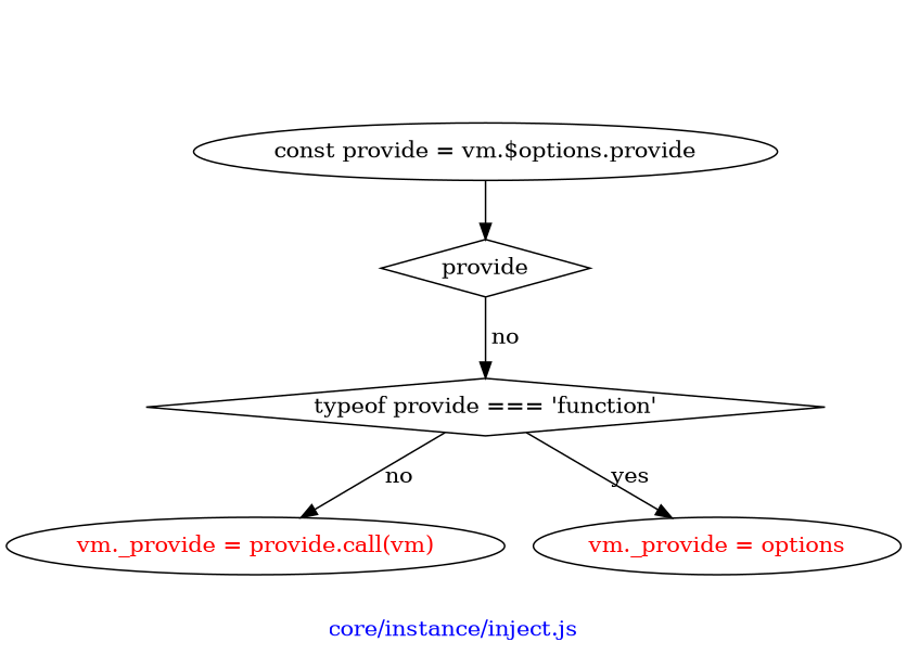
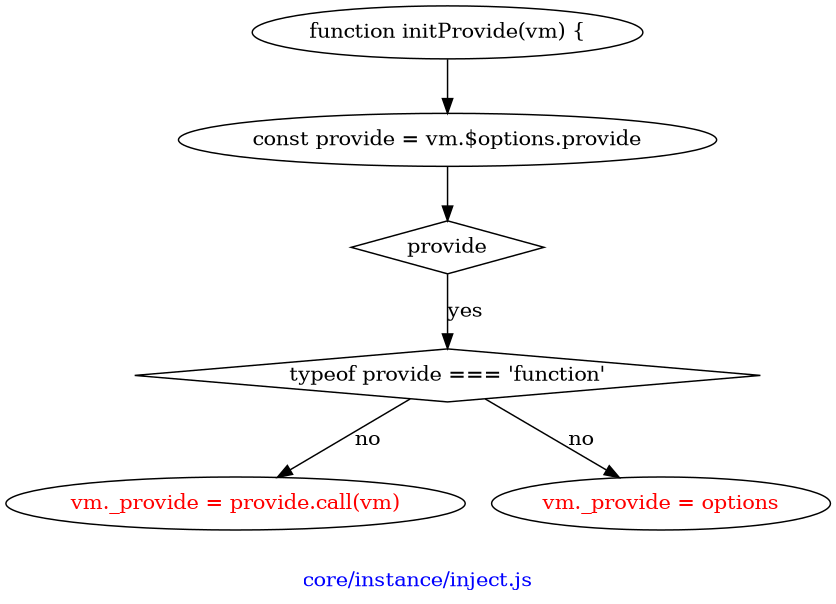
  digraph {
    fontcolor=blue
    label="core/instance/inject.js"
+   n1 [label="function initProvide(vm) {"]
    n2 [label="const provide = vm.$options.provide"]
    n3 [label=provide shape=diamond]
    n4 [label="typeof provide === 'function'" shape=diamond]
    n5 [fontcolor=red label="vm._provide = provide.call(vm)"]
    n6 [fontcolor=red label="vm._provide = options"]
+   n1 -> n2
    n2 -> n3
-   n3 -> n4 [label=no]
+   n3 -> n4 [label=yes]
    n4 -> n5 [label=no]
-   n4 -> n6 [label=yes]
+   n4 -> n6 [label=no]
  }
